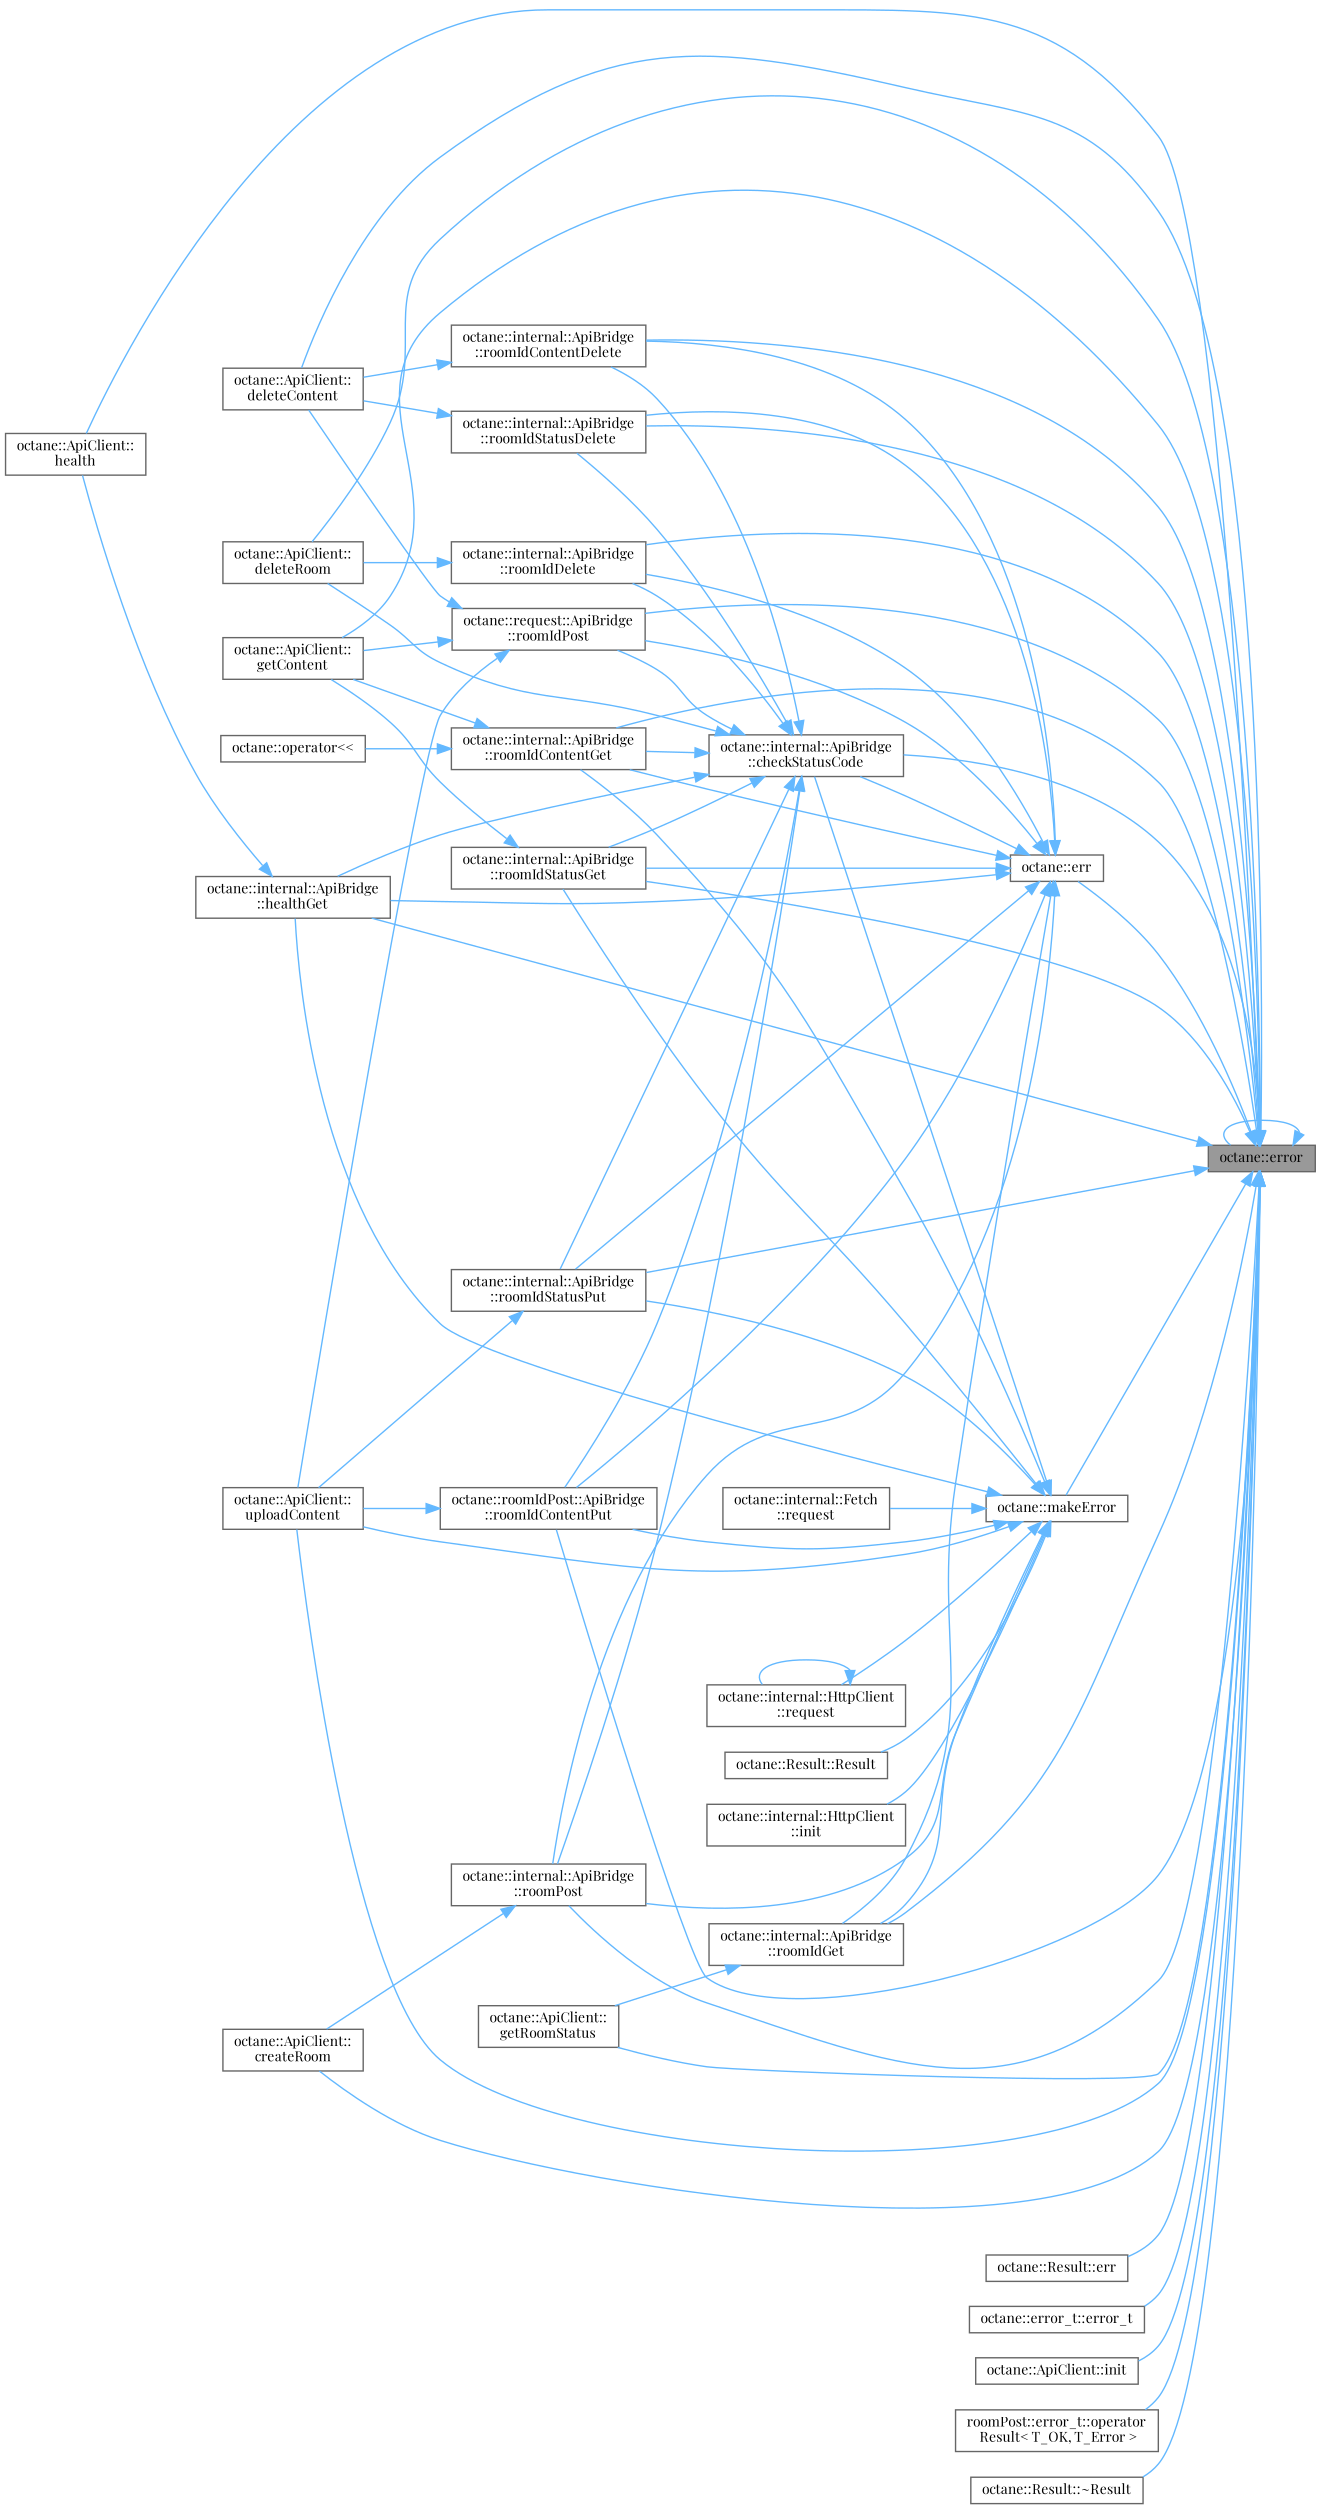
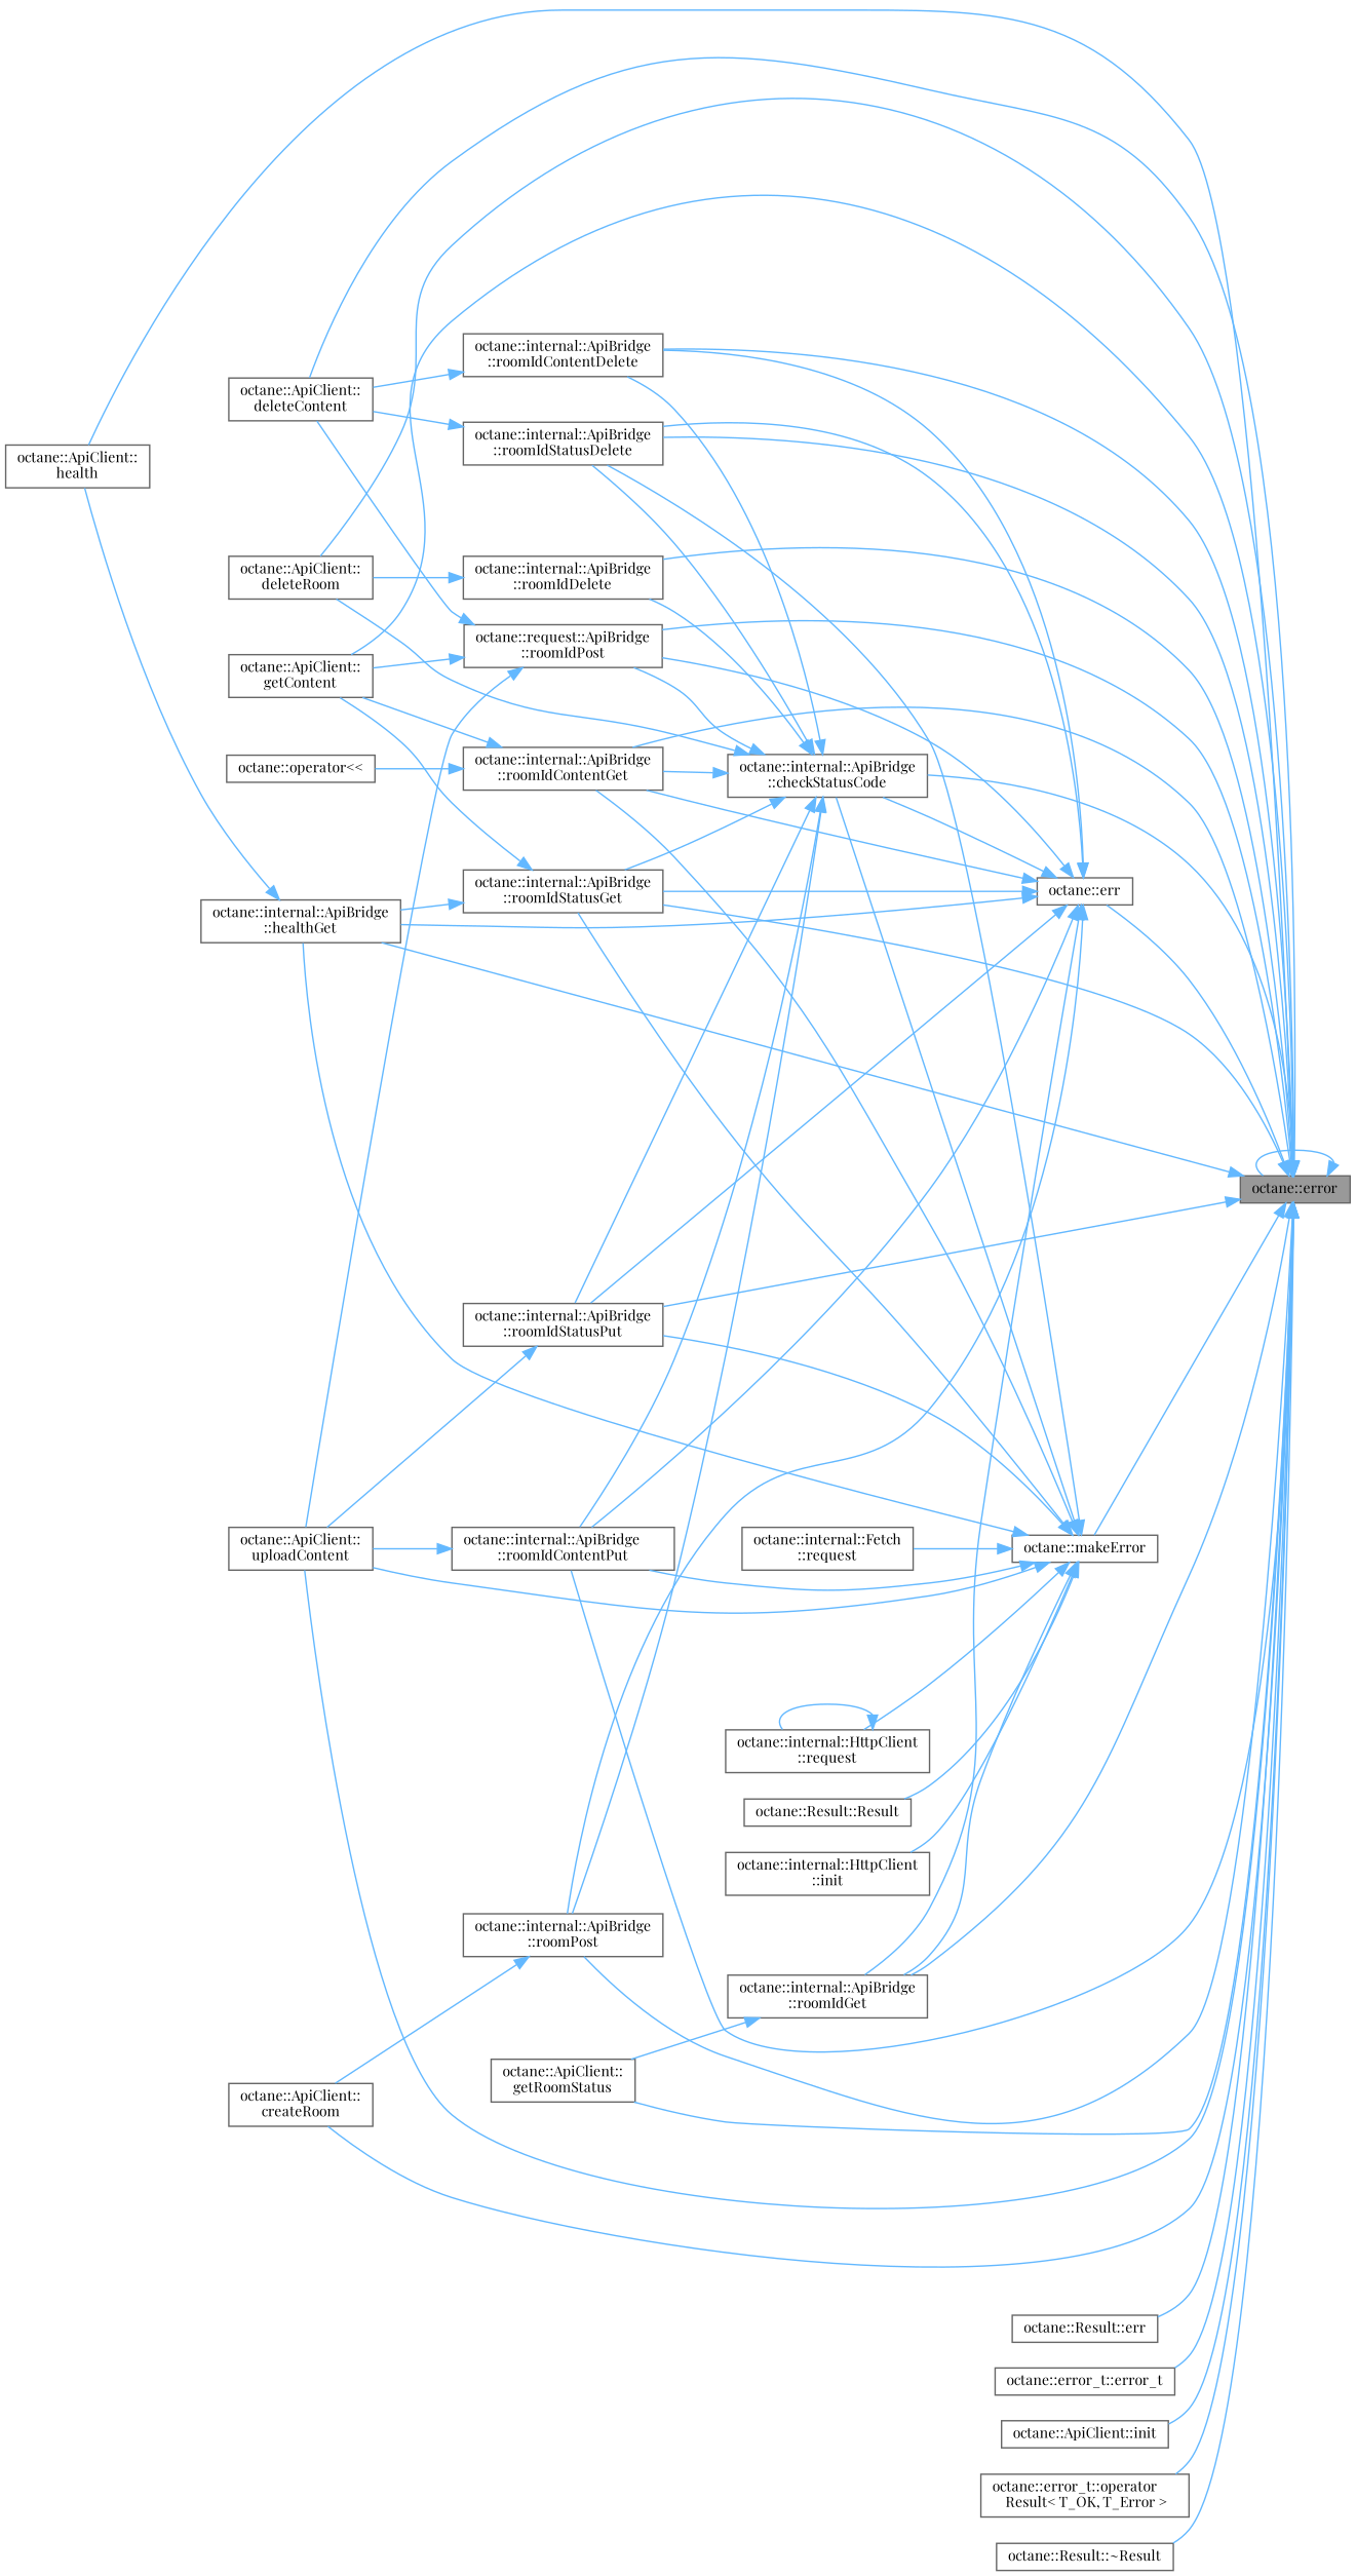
  digraph {
    fontname="Playfair Display"
    rankdir=RL
    node [color=grey40 fillcolor=white fontname="Playfair Display" fontsize=10 shape=box style=filled]
    edge [color=steelblue1 dir=back fontname="Playfair Display" fontsize=10 labelfontname=Helvetica labelfontsize=10 style=solid]
    n1 [color=gray40 fillcolor=grey60 fontcolor=black height=0.2 label="octane::error" width=0.4]
    n2 [height=0.2 label="octane::internal::ApiBridge\l::checkStatusCode" width=0.4]
    n3 [height=0.2 label="octane::internal::ApiBridge\l::healthGet" width=0.4]
    n4 [height=0.2 label="octane::ApiClient::\lhealth" width=0.4]
    n5 [height=0.2 label="octane::internal::ApiBridge\l::roomIdContentDelete" width=0.4]
    n6 [height=0.2 label="octane::ApiClient::\ldeleteContent" width=0.4]
    n7 [height=0.2 label="octane::internal::ApiBridge\l::roomIdContentGet" width=0.4]
    n8 [height=0.2 label="octane::ApiClient::\lgetContent" width=0.4]
-   n9 [height=0.2 label="octane::roomIdPost::ApiBridge\l::roomIdContentPut" width=0.4]
+   n9 [height=0.2 label="octane::internal::ApiBridge\l::roomIdContentPut" width=0.4]
    n10 [height=0.2 label="octane::ApiClient::\luploadContent" width=0.4]
    n11 [height=0.2 label="octane::internal::ApiBridge\l::roomIdDelete" width=0.4]
    n12 [height=0.2 label="octane::ApiClient::\ldeleteRoom" width=0.4]
    n13 [height=0.2 label="octane::internal::ApiBridge\l::roomIdGet" width=0.4]
    n14 [height=0.2 label="octane::ApiClient::\lgetRoomStatus" width=0.4]
    n15 [height=0.2 label="octane::request::ApiBridge\l::roomIdPost" width=0.4]
    n16 [height=0.2 label="octane::internal::ApiBridge\l::roomIdStatusDelete" width=0.4]
    n17 [height=0.2 label="octane::internal::ApiBridge\l::roomIdStatusGet" width=0.4]
    n18 [height=0.2 label="octane::internal::ApiBridge\l::roomIdStatusPut" width=0.4]
    n19 [height=0.2 label="octane::internal::ApiBridge\l::roomPost" width=0.4]
    n20 [height=0.2 label="octane::ApiClient::\lcreateRoom" width=0.4]
    n21 [height=0.2 label="octane::Result::err" width=0.4]
    n22 [height=0.2 label="octane::err" width=0.4]
    n23 [height=0.2 label="octane::error_t::error_t" width=0.4]
    n24 [height=0.2 label="octane::ApiClient::init" width=0.4]
    n25 [height=0.2 label="octane::makeError" width=0.4]
-   n26 [height=0.2 label="roomPost::error_t::operator\l Result\< T_OK, T_Error \>" width=0.4]
+   n26 [height=0.2 label="octane::error_t::operator\l Result\< T_OK, T_Error \>" width=0.4]
    n27 [height=0.2 label="octane::Result::~Result" width=0.4]
    n28 [height=0.2 label="octane::operator\<\<" width=0.4]
    n29 [height=0.2 label="octane::Result::Result" width=0.4]
    n30 [height=0.2 label="octane::internal::HttpClient\l::init" width=0.4]
    n31 [height=0.2 label="octane::internal::Fetch\l::request" width=0.4]
    n32 [height=0.2 label="octane::internal::HttpClient\l::request" width=0.4]
    n1 -> n1
    n1 -> n2
    n1 -> n3
    n1 -> n4
    n1 -> n5
    n1 -> n6
    n1 -> n7
    n1 -> n8
    n1 -> n9
    n1 -> n10
    n1 -> n11
    n1 -> n12
    n1 -> n13
    n1 -> n14
    n1 -> n15
    n1 -> n16
    n1 -> n17
    n1 -> n18
    n1 -> n19
    n1 -> n20
    n1 -> n21
    n1 -> n22
    n1 -> n23
    n1 -> n24
    n1 -> n25
    n1 -> n26
    n1 -> n27
-   n2 -> n3
+   n17 -> n3
    n2 -> n5
    n2 -> n7
    n2 -> n9
    n2 -> n11
    n2 -> n12
    n2 -> n15
    n2 -> n16
    n2 -> n17
    n2 -> n18
    n2 -> n19
    n3 -> n4
    n5 -> n6
    n7 -> n8
    n7 -> n28
    n9 -> n10
    n11 -> n12
    n13 -> n14
    n15 -> n6
    n15 -> n8
    n15 -> n10
    n16 -> n6
    n17 -> n8
    n18 -> n10
    n19 -> n20
    n22 -> n2
    n22 -> n3
    n22 -> n5
    n22 -> n7
    n22 -> n9
-   n22 -> n11
    n22 -> n13
    n22 -> n15
    n22 -> n16
    n22 -> n17
    n22 -> n18
    n22 -> n19
    n25 -> n2
    n25 -> n3
    n25 -> n7
    n25 -> n9
    n25 -> n10
    n25 -> n13
    n25 -> n17
    n25 -> n18
-   n25 -> n19
+   n25 -> n16
    n25 -> n29
    n25 -> n30
    n25 -> n31
    n25 -> n32
    n32 -> n32
  }
